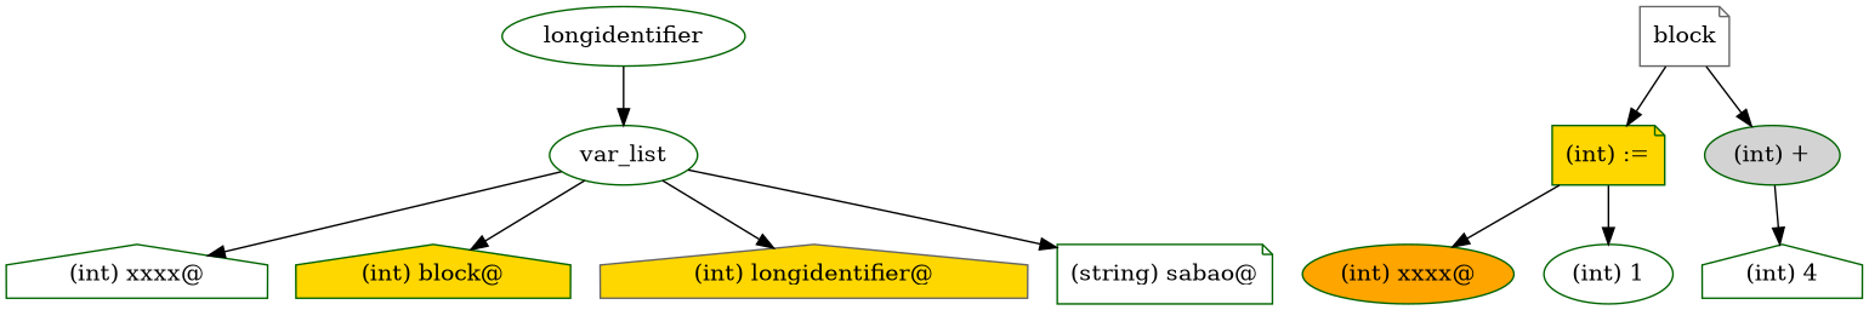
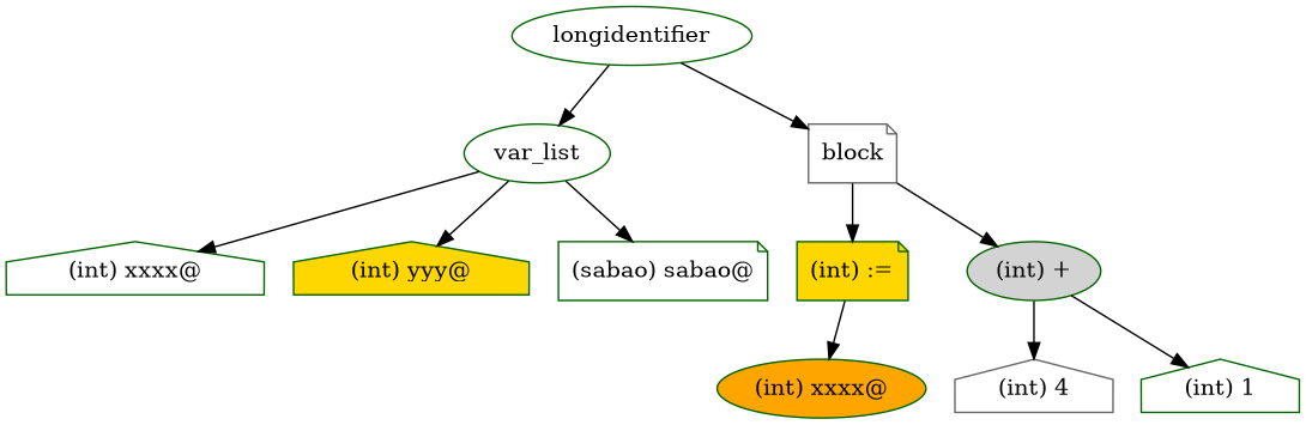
  digraph {
    ordering=out
    node [color=darkgreen fillcolor=white shape=house style=filled]
    n1 [label=longidentifier shape=ellipse]
    n2 [label=var_list shape=ellipse]
    n3 [color=gray40 label=block shape=note]
    n4 [label="(int) xxxx@"]
-   n5 [fillcolor=gold label="(int) block@"]
-   n6 [color=gray40 fillcolor=gold label="(int) longidentifier@"]
-   n7 [label="(string) sabao@" shape=note]
+   n5 [fillcolor=gold label="(int) yyy@"]
+   n7 [label="(sabao) sabao@" shape=note]
    n8 [fillcolor=gold label="(int) :=" shape=note]
    n9 [fillcolor=lightgrey label="(int) +" shape=ellipse]
    n10 [fillcolor=orange label="(int) xxxx@" shape=ellipse]
-   n11 [label="(int) 4"]
-   n12 [label="(int) 1" shape=ellipse]
+   n11 [color=gray40 label="(int) 4"]
+   n12 [label="(int) 1"]
    n1 -> n2
+   n1 -> n3
    n2 -> n4
    n2 -> n5
-   n2 -> n6
    n2 -> n7
    n3 -> n8
    n3 -> n9
    n8 -> n10
    n9 -> n11
-   n8 -> n12
+   n9 -> n12
  }
